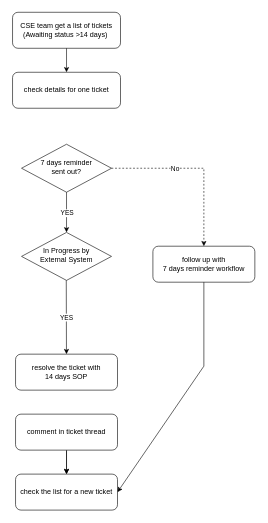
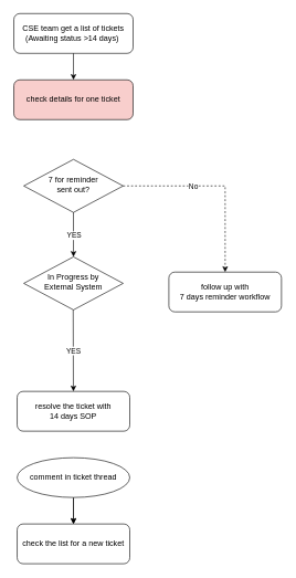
  <mxCell id="0" />
  <mxCell id="1" parent="0" />
  <mxCell id="2" value="CSE team get a list of tickets &lt;br&gt;(Awaiting status &amp;gt;14 days)&amp;nbsp;" style="rounded=1;whiteSpace=wrap;html=1;fontSize=12;glass=0;strokeWidth=1;shadow=0;" parent="1" vertex="1"><mxGeometry x="20" y="20" width="180" height="60" as="geometry" /></mxCell>
- <mxCell id="3" value="7 days reminder&lt;br&gt;sent out?" style="rhombus;whiteSpace=wrap;html=1;shadow=0;fontFamily=Helvetica;fontSize=12;align=center;strokeWidth=1;spacing=6;spacingTop=-4;" parent="1" vertex="1"><mxGeometry x="35" y="240" width="150" height="80" as="geometry" /></mxCell>
- <mxCell id="4" value="check details for one ticket" style="rounded=1;whiteSpace=wrap;html=1;" vertex="1" parent="1"><mxGeometry x="20" y="120" width="180" height="60" as="geometry" /></mxCell>
+ <mxCell id="3" value="7 for reminder&lt;br&gt;sent out?" style="rhombus;whiteSpace=wrap;html=1;shadow=0;fontFamily=Helvetica;fontSize=12;align=center;strokeWidth=1;spacing=6;spacingTop=-4;" parent="1" vertex="1"><mxGeometry x="35" y="240" width="150" height="80" as="geometry" /></mxCell>
+ <mxCell id="4" value="check details for one ticket" style="rounded=1;whiteSpace=wrap;html=1;fillColor=#f8cecc;" vertex="1" parent="1"><mxGeometry x="20" y="120" width="180" height="60" as="geometry" /></mxCell>
  <mxCell id="5" value="" style="endArrow=classic;html=1;rounded=0;exitX=0.5;exitY=1;exitDx=0;exitDy=0;" edge="1" parent="1" source="3"><mxGeometry relative="1" as="geometry"><mxPoint x="295" y="480" as="sourcePoint" /><mxPoint x="110" y="387" as="targetPoint" /></mxGeometry></mxCell>
  <mxCell id="6" value="YES" style="edgeLabel;resizable=0;html=1;align=center;verticalAlign=middle;" connectable="0" vertex="1" parent="5"><mxGeometry relative="1" as="geometry" /></mxCell>
  <mxCell id="7" value="" style="endArrow=classic;html=1;rounded=0;exitX=1;exitY=0.5;exitDx=0;exitDy=0;entryX=0.5;entryY=0;entryDx=0;entryDy=0;dashed=1;" edge="1" parent="1" source="3" target="13"><mxGeometry relative="1" as="geometry"><mxPoint x="285" y="250" as="sourcePoint" /><mxPoint x="315" y="280" as="targetPoint" /><Array as="points"><mxPoint x="339" y="280" /></Array></mxGeometry></mxCell>
  <mxCell id="8" value="No" style="edgeLabel;resizable=0;html=1;align=center;verticalAlign=middle;" connectable="0" vertex="1" parent="7"><mxGeometry relative="1" as="geometry"><mxPoint x="-37" as="offset" /></mxGeometry></mxCell>
  <mxCell id="9" value="resolve the ticket with &lt;br&gt;14 days SOP" style="rounded=1;whiteSpace=wrap;html=1;" vertex="1" parent="1"><mxGeometry x="25" y="590" width="170" height="60" as="geometry" /></mxCell>
  <mxCell id="10" value="check the list for a new ticket" style="rounded=1;whiteSpace=wrap;html=1;" vertex="1" parent="1"><mxGeometry x="25" y="790" width="170" height="60" as="geometry" /></mxCell>
  <mxCell id="11" value="" style="endArrow=classic;html=1;rounded=0;entryX=0.5;entryY=0;entryDx=0;entryDy=0;exitX=0.5;exitY=1;exitDx=0;exitDy=0;" edge="1" parent="1" source="16" target="10"><mxGeometry width="50" height="50" relative="1" as="geometry"><mxPoint x="110" y="550" as="sourcePoint" /><mxPoint x="305" y="470" as="targetPoint" /></mxGeometry></mxCell>
  <mxCell id="12" value="" style="endArrow=classic;html=1;rounded=0;exitX=0.5;exitY=1;exitDx=0;exitDy=0;entryX=0.5;entryY=0;entryDx=0;entryDy=0;" edge="1" parent="1" source="2" target="4"><mxGeometry width="50" height="50" relative="1" as="geometry"><mxPoint x="415" y="160" as="sourcePoint" /><mxPoint x="465" y="110" as="targetPoint" /></mxGeometry></mxCell>
  <mxCell id="13" value="follow up with &lt;br&gt;7 days reminder workflow" style="rounded=1;whiteSpace=wrap;html=1;" vertex="1" parent="1"><mxGeometry x="254" y="410" width="170" height="60" as="geometry" /></mxCell>
- <mxCell id="14" value="" style="endArrow=classic;html=1;rounded=0;exitX=0.5;exitY=1;exitDx=0;exitDy=0;entryX=1;entryY=0.5;entryDx=0;entryDy=0;" edge="1" parent="1" source="13" target="10"><mxGeometry width="50" height="50" relative="1" as="geometry"><mxPoint x="315" y="340" as="sourcePoint" /><mxPoint x="315" y="630" as="targetPoint" /><Array as="points"><mxPoint x="339" y="610" /></Array></mxGeometry></mxCell>
  <mxCell id="15" value="" style="edgeStyle=orthogonalEdgeStyle;rounded=0;orthogonalLoop=1;jettySize=auto;html=1;" edge="1" parent="1" source="16" target="10"><mxGeometry relative="1" as="geometry" /></mxCell>
- <mxCell id="16" value="comment in ticket thread" style="rounded=1;whiteSpace=wrap;html=1;" vertex="1" parent="1"><mxGeometry x="25" y="690" width="170" height="60" as="geometry" /></mxCell>
+ <mxCell id="16" value="comment in ticket thread" style="ellipse;whiteSpace=wrap;html=1;" vertex="1" parent="1"><mxGeometry x="25" y="690" width="170" height="60" as="geometry" /></mxCell>
  <mxCell id="17" value="In Progress by &lt;br&gt;External System" style="rhombus;whiteSpace=wrap;html=1;shadow=0;fontFamily=Helvetica;fontSize=12;align=center;strokeWidth=1;spacing=6;spacingTop=-4;" vertex="1" parent="1"><mxGeometry x="35" y="387" width="150" height="80" as="geometry" /></mxCell>
  <mxCell id="18" value="" style="endArrow=classic;html=1;rounded=0;exitX=0.5;exitY=1;exitDx=0;exitDy=0;" edge="1" parent="1" target="9"><mxGeometry relative="1" as="geometry"><mxPoint x="109.58" y="467" as="sourcePoint" /><mxPoint x="109.58" y="534" as="targetPoint" /></mxGeometry></mxCell>
  <mxCell id="19" value="YES" style="edgeLabel;resizable=0;html=1;align=center;verticalAlign=middle;" connectable="0" vertex="1" parent="18"><mxGeometry relative="1" as="geometry" /></mxCell>
